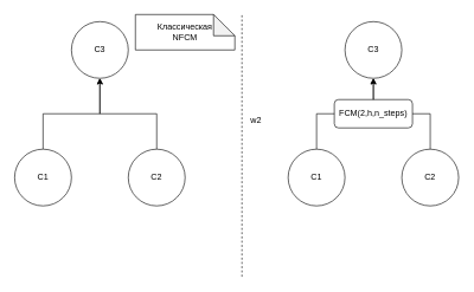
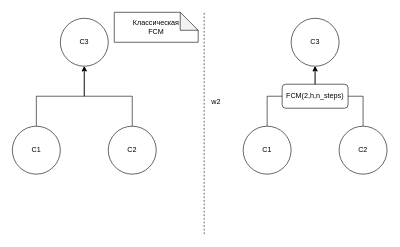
  <mxCell id="0" />
  <mxCell id="1" parent="0" />
  <mxCell id="2" value="" style="endArrow=none;dashed=1;html=1;" edge="1" parent="1"><mxGeometry width="50" height="50" relative="1" as="geometry"><mxPoint x="340" y="390" as="sourcePoint" /><mxPoint x="340" y="20" as="targetPoint" /></mxGeometry></mxCell>
  <mxCell id="3" style="edgeStyle=orthogonalEdgeStyle;rounded=0;orthogonalLoop=1;jettySize=auto;html=1;entryX=0.5;entryY=1;entryDx=0;entryDy=0;" edge="1" parent="1" source="4" target="7"><mxGeometry relative="1" as="geometry" /></mxCell>
  <mxCell id="4" value="C1" style="ellipse;whiteSpace=wrap;html=1;aspect=fixed;" vertex="1" parent="1"><mxGeometry x="20" y="210" width="80" height="80" as="geometry" /></mxCell>
  <mxCell id="5" style="edgeStyle=orthogonalEdgeStyle;rounded=0;orthogonalLoop=1;jettySize=auto;html=1;" edge="1" parent="1" source="6" target="7"><mxGeometry relative="1" as="geometry" /></mxCell>
  <mxCell id="6" value="C2" style="ellipse;whiteSpace=wrap;html=1;aspect=fixed;" vertex="1" parent="1"><mxGeometry x="180" y="210" width="80" height="80" as="geometry" /></mxCell>
  <mxCell id="7" value="C3" style="ellipse;whiteSpace=wrap;html=1;aspect=fixed;" vertex="1" parent="1"><mxGeometry x="100" y="30" width="80" height="80" as="geometry" /></mxCell>
- <mxCell id="8" value="Классическая&lt;br&gt;NFCM" style="shape=note;whiteSpace=wrap;html=1;backgroundOutline=1;darkOpacity=0.05;" vertex="1" parent="1"><mxGeometry x="190" y="20" width="140" height="50" as="geometry" /></mxCell>
+ <mxCell id="8" value="Классическая&lt;br&gt;FCM" style="shape=note;whiteSpace=wrap;html=1;backgroundOutline=1;darkOpacity=0.05;" vertex="1" parent="1"><mxGeometry x="190" y="20" width="140" height="50" as="geometry" /></mxCell>
  <mxCell id="9" style="edgeStyle=orthogonalEdgeStyle;rounded=0;orthogonalLoop=1;jettySize=auto;html=1;entryX=0.5;entryY=1;entryDx=0;entryDy=0;" edge="1" parent="1" source="10" target="13"><mxGeometry relative="1" as="geometry" /></mxCell>
  <mxCell id="10" value="C1" style="ellipse;whiteSpace=wrap;html=1;aspect=fixed;" vertex="1" parent="1"><mxGeometry x="405" y="210" width="80" height="80" as="geometry" /></mxCell>
  <mxCell id="11" style="edgeStyle=orthogonalEdgeStyle;rounded=0;orthogonalLoop=1;jettySize=auto;html=1;" edge="1" parent="1" source="12" target="13"><mxGeometry relative="1" as="geometry" /></mxCell>
  <mxCell id="12" value="C2" style="ellipse;whiteSpace=wrap;html=1;aspect=fixed;" vertex="1" parent="1"><mxGeometry x="565" y="210" width="80" height="80" as="geometry" /></mxCell>
  <mxCell id="13" value="C3" style="ellipse;whiteSpace=wrap;html=1;aspect=fixed;" vertex="1" parent="1"><mxGeometry x="485" y="30" width="80" height="80" as="geometry" /></mxCell>
  <mxCell id="14" value="FCM(2,h,n_steps)" style="rounded=1;whiteSpace=wrap;html=1;" vertex="1" parent="1"><mxGeometry x="470" y="140" width="110" height="40" as="geometry" /></mxCell>
  <mxCell id="15" value="w2" style="text;html=1;strokeColor=none;fillColor=none;align=center;verticalAlign=middle;whiteSpace=wrap;rounded=0;" vertex="1" parent="1"><mxGeometry x="340" y="160" width="40" height="20" as="geometry" /></mxCell>
